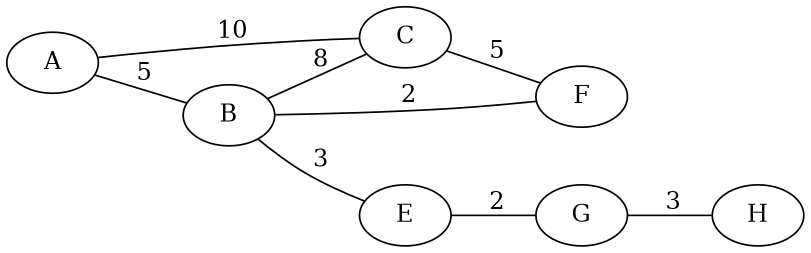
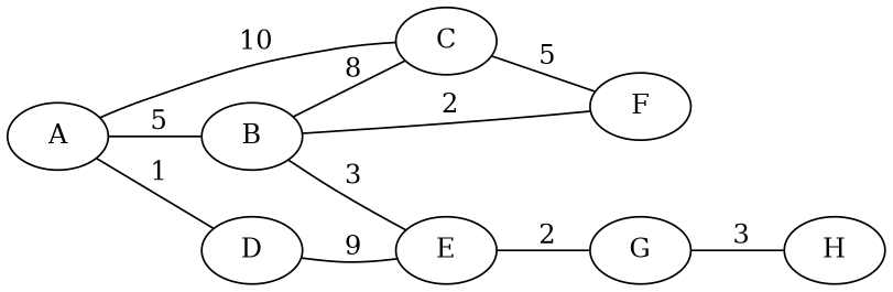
  digraph {
    rankdir=LR
    edge [arrowtype=none dir=none style=solid]
    A
    B
    C
+   D
    E
    F
    G
    H
    A -> B [label=" 5"]
    A -> C [label=" 10"]
+   A -> D [label=" 1"]
    B -> C [label=" 8"]
    B -> E [label=" 3"]
    C -> F [label=" 5"]
+   D -> E [label=" 9"]
    E -> G [label=" 2"]
    F -> B [label=" 2"]
    G -> H [label=" 3"]
  }
